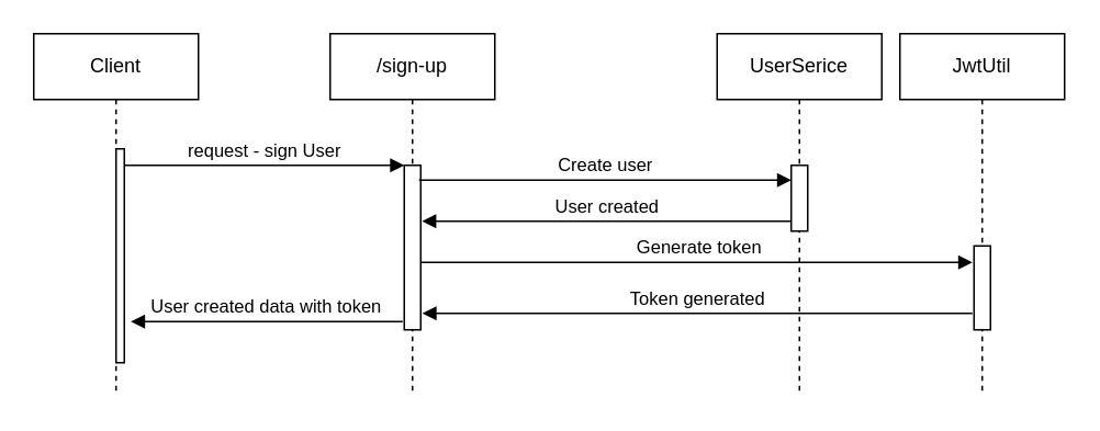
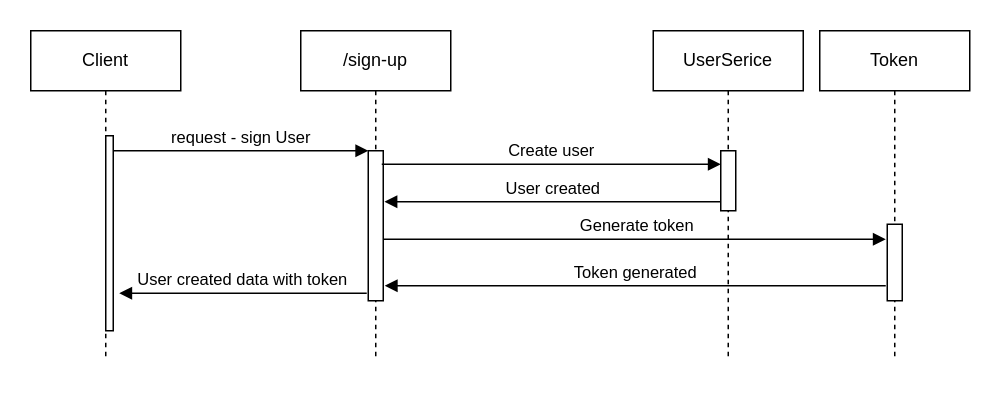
  <mxCell id="0" />
  <mxCell id="1" parent="0" />
  <mxCell id="2" value="Client" style="shape=umlLifeline;perimeter=lifelinePerimeter;whiteSpace=wrap;html=1;container=0;dropTarget=0;collapsible=0;recursiveResize=0;outlineConnect=0;portConstraint=eastwest;newEdgeStyle={&quot;edgeStyle&quot;:&quot;elbowEdgeStyle&quot;,&quot;elbow&quot;:&quot;vertical&quot;,&quot;curved&quot;:0,&quot;rounded&quot;:0};" parent="1" vertex="1"><mxGeometry x="20" y="20" width="100" height="220" as="geometry" /></mxCell>
  <mxCell id="3" value="" style="html=1;points=[];perimeter=orthogonalPerimeter;outlineConnect=0;targetShapes=umlLifeline;portConstraint=eastwest;newEdgeStyle={&quot;edgeStyle&quot;:&quot;elbowEdgeStyle&quot;,&quot;elbow&quot;:&quot;vertical&quot;,&quot;curved&quot;:0,&quot;rounded&quot;:0};" parent="2" vertex="1"><mxGeometry x="50" y="70" width="5" height="130" as="geometry" /></mxCell>
  <mxCell id="4" value="/sign-up" style="shape=umlLifeline;perimeter=lifelinePerimeter;whiteSpace=wrap;html=1;container=0;dropTarget=0;collapsible=0;recursiveResize=0;outlineConnect=0;portConstraint=eastwest;newEdgeStyle={&quot;edgeStyle&quot;:&quot;elbowEdgeStyle&quot;,&quot;elbow&quot;:&quot;vertical&quot;,&quot;curved&quot;:0,&quot;rounded&quot;:0};" parent="1" vertex="1"><mxGeometry x="200" y="20" width="100" height="220" as="geometry" /></mxCell>
  <mxCell id="5" value="" style="html=1;points=[];perimeter=orthogonalPerimeter;outlineConnect=0;targetShapes=umlLifeline;portConstraint=eastwest;newEdgeStyle={&quot;edgeStyle&quot;:&quot;elbowEdgeStyle&quot;,&quot;elbow&quot;:&quot;vertical&quot;,&quot;curved&quot;:0,&quot;rounded&quot;:0};" parent="4" vertex="1"><mxGeometry x="45" y="80" width="10" height="100" as="geometry" /></mxCell>
  <mxCell id="6" value="request - sign User" style="html=1;verticalAlign=bottom;endArrow=block;edgeStyle=elbowEdgeStyle;elbow=vertical;curved=0;rounded=0;" parent="1" source="3" target="5" edge="1"><mxGeometry relative="1" as="geometry"><mxPoint x="175" y="110" as="sourcePoint" /><Array as="points"><mxPoint x="160" y="100" /></Array></mxGeometry></mxCell>
  <mxCell id="7" value="User created data with token" style="html=1;verticalAlign=bottom;endArrow=block;edgeStyle=elbowEdgeStyle;elbow=vertical;curved=0;rounded=0;" parent="1" edge="1"><mxGeometry relative="1" as="geometry"><mxPoint x="244" y="195" as="sourcePoint" /><Array as="points"><mxPoint x="169" y="195" /></Array><mxPoint x="79" y="195" as="targetPoint" /></mxGeometry></mxCell>
  <mxCell id="8" value="UserSerice" style="shape=umlLifeline;perimeter=lifelinePerimeter;whiteSpace=wrap;html=1;container=0;dropTarget=0;collapsible=0;recursiveResize=0;outlineConnect=0;portConstraint=eastwest;newEdgeStyle={&quot;edgeStyle&quot;:&quot;elbowEdgeStyle&quot;,&quot;elbow&quot;:&quot;vertical&quot;,&quot;curved&quot;:0,&quot;rounded&quot;:0};" parent="1" vertex="1"><mxGeometry x="435" y="20" width="100" height="220" as="geometry" /></mxCell>
  <mxCell id="9" value="" style="html=1;points=[];perimeter=orthogonalPerimeter;outlineConnect=0;targetShapes=umlLifeline;portConstraint=eastwest;newEdgeStyle={&quot;edgeStyle&quot;:&quot;elbowEdgeStyle&quot;,&quot;elbow&quot;:&quot;vertical&quot;,&quot;curved&quot;:0,&quot;rounded&quot;:0};" parent="8" vertex="1"><mxGeometry x="45" y="80" width="10" height="40" as="geometry" /></mxCell>
- <mxCell id="10" value="JwtUtil" style="shape=umlLifeline;perimeter=lifelinePerimeter;whiteSpace=wrap;html=1;container=0;dropTarget=0;collapsible=0;recursiveResize=0;outlineConnect=0;portConstraint=eastwest;newEdgeStyle={&quot;edgeStyle&quot;:&quot;elbowEdgeStyle&quot;,&quot;elbow&quot;:&quot;vertical&quot;,&quot;curved&quot;:0,&quot;rounded&quot;:0};" parent="1" vertex="1"><mxGeometry x="546" y="20" width="100" height="220" as="geometry" /></mxCell>
+ <mxCell id="10" value="Token" style="shape=umlLifeline;perimeter=lifelinePerimeter;whiteSpace=wrap;html=1;container=0;dropTarget=0;collapsible=0;recursiveResize=0;outlineConnect=0;portConstraint=eastwest;newEdgeStyle={&quot;edgeStyle&quot;:&quot;elbowEdgeStyle&quot;,&quot;elbow&quot;:&quot;vertical&quot;,&quot;curved&quot;:0,&quot;rounded&quot;:0};" parent="1" vertex="1"><mxGeometry x="546" y="20" width="100" height="220" as="geometry" /></mxCell>
  <mxCell id="11" value="" style="html=1;points=[];perimeter=orthogonalPerimeter;outlineConnect=0;targetShapes=umlLifeline;portConstraint=eastwest;newEdgeStyle={&quot;edgeStyle&quot;:&quot;elbowEdgeStyle&quot;,&quot;elbow&quot;:&quot;vertical&quot;,&quot;curved&quot;:0,&quot;rounded&quot;:0};" parent="10" vertex="1"><mxGeometry x="45" y="129" width="10" height="51" as="geometry" /></mxCell>
  <mxCell id="12" value="Create user" style="html=1;verticalAlign=bottom;endArrow=block;edgeStyle=elbowEdgeStyle;elbow=vertical;curved=0;rounded=0;" parent="1" edge="1"><mxGeometry x="0.003" relative="1" as="geometry"><mxPoint x="254" y="109" as="sourcePoint" /><Array as="points"><mxPoint x="339" y="109" /></Array><mxPoint x="480" y="109" as="targetPoint" /><mxPoint as="offset" /></mxGeometry></mxCell>
  <mxCell id="13" value="Generate token" style="html=1;verticalAlign=bottom;endArrow=block;edgeStyle=elbowEdgeStyle;elbow=vertical;curved=0;rounded=0;" parent="1" source="5" edge="1"><mxGeometry x="0.007" relative="1" as="geometry"><mxPoint x="260" y="160" as="sourcePoint" /><Array as="points" /><mxPoint x="590" y="159" as="targetPoint" /><mxPoint as="offset" /></mxGeometry></mxCell>
  <mxCell id="14" value="Token generated" style="html=1;verticalAlign=bottom;endArrow=block;edgeStyle=elbowEdgeStyle;elbow=vertical;curved=0;rounded=0;" parent="1" edge="1"><mxGeometry x="-0.002" relative="1" as="geometry"><mxPoint x="590" y="190" as="sourcePoint" /><Array as="points"><mxPoint x="509" y="190" /></Array><mxPoint x="256" y="190" as="targetPoint" /><mxPoint as="offset" /></mxGeometry></mxCell>
  <mxCell id="15" value="User created" style="html=1;verticalAlign=bottom;endArrow=block;edgeStyle=elbowEdgeStyle;elbow=vertical;curved=0;rounded=0;" parent="1" source="9" edge="1"><mxGeometry x="-0.001" relative="1" as="geometry"><mxPoint x="483" y="134" as="sourcePoint" /><Array as="points"><mxPoint x="408" y="134" /></Array><mxPoint x="255.81" y="134" as="targetPoint" /><mxPoint as="offset" /></mxGeometry></mxCell>
